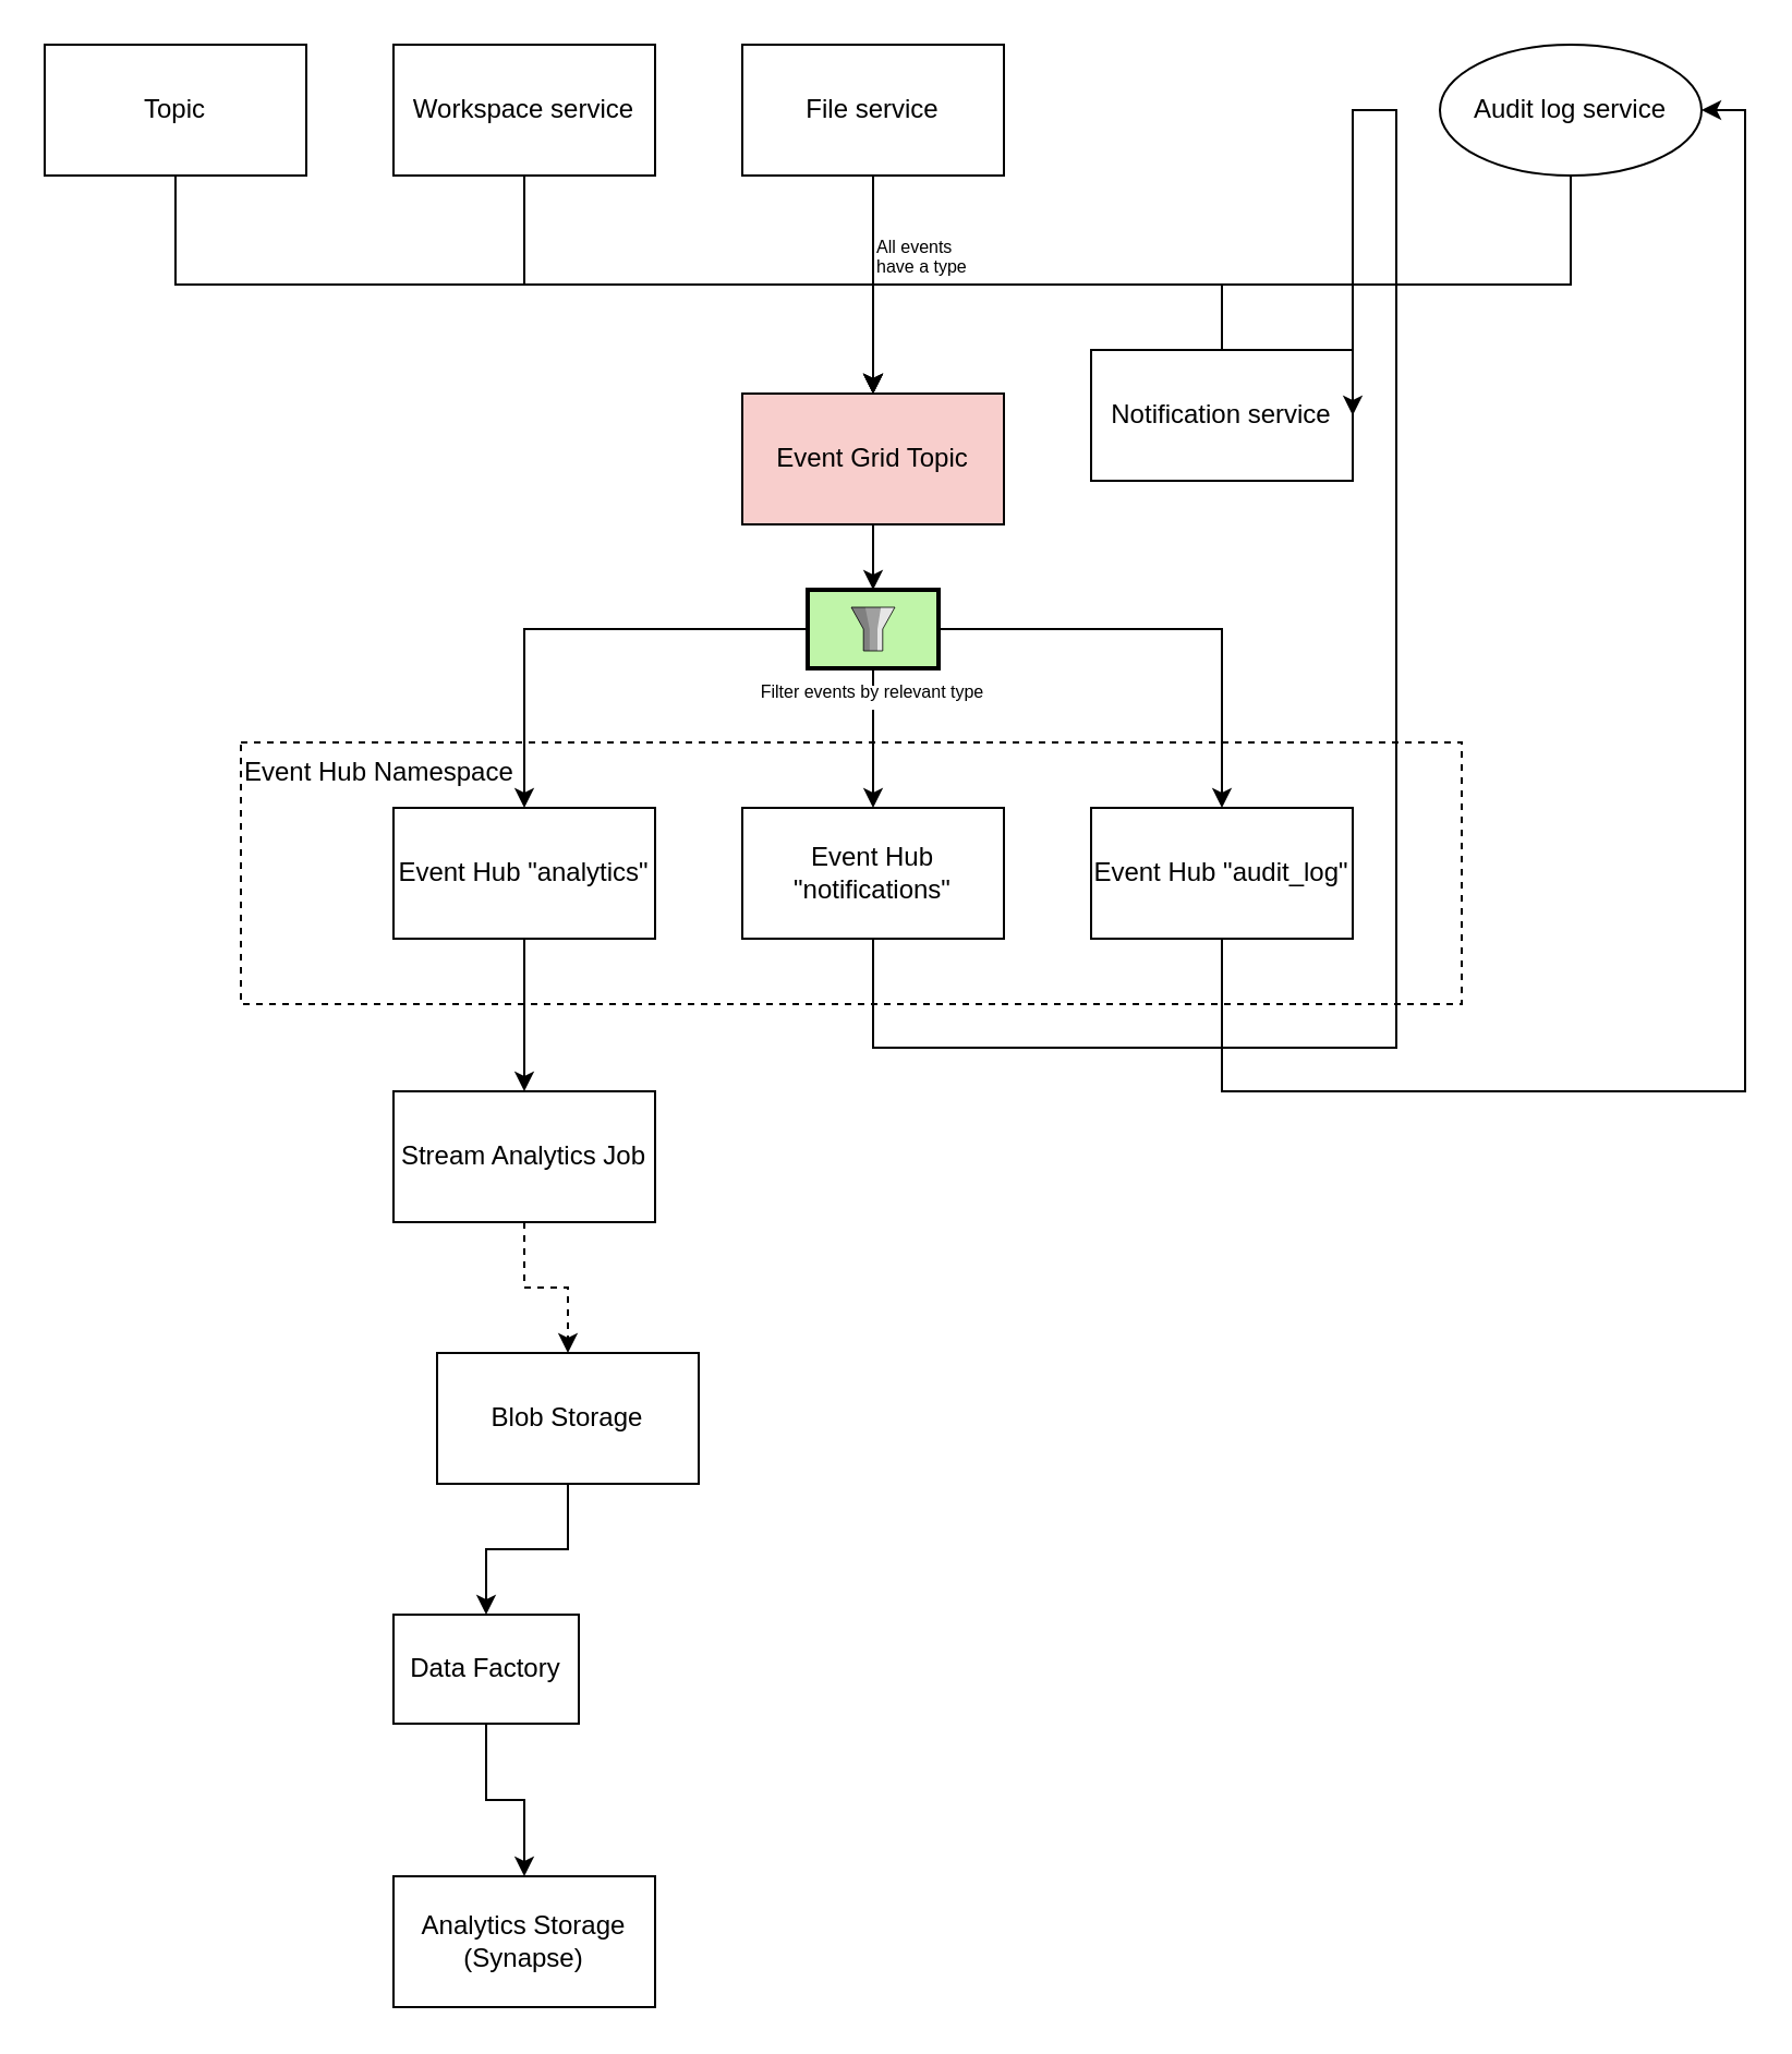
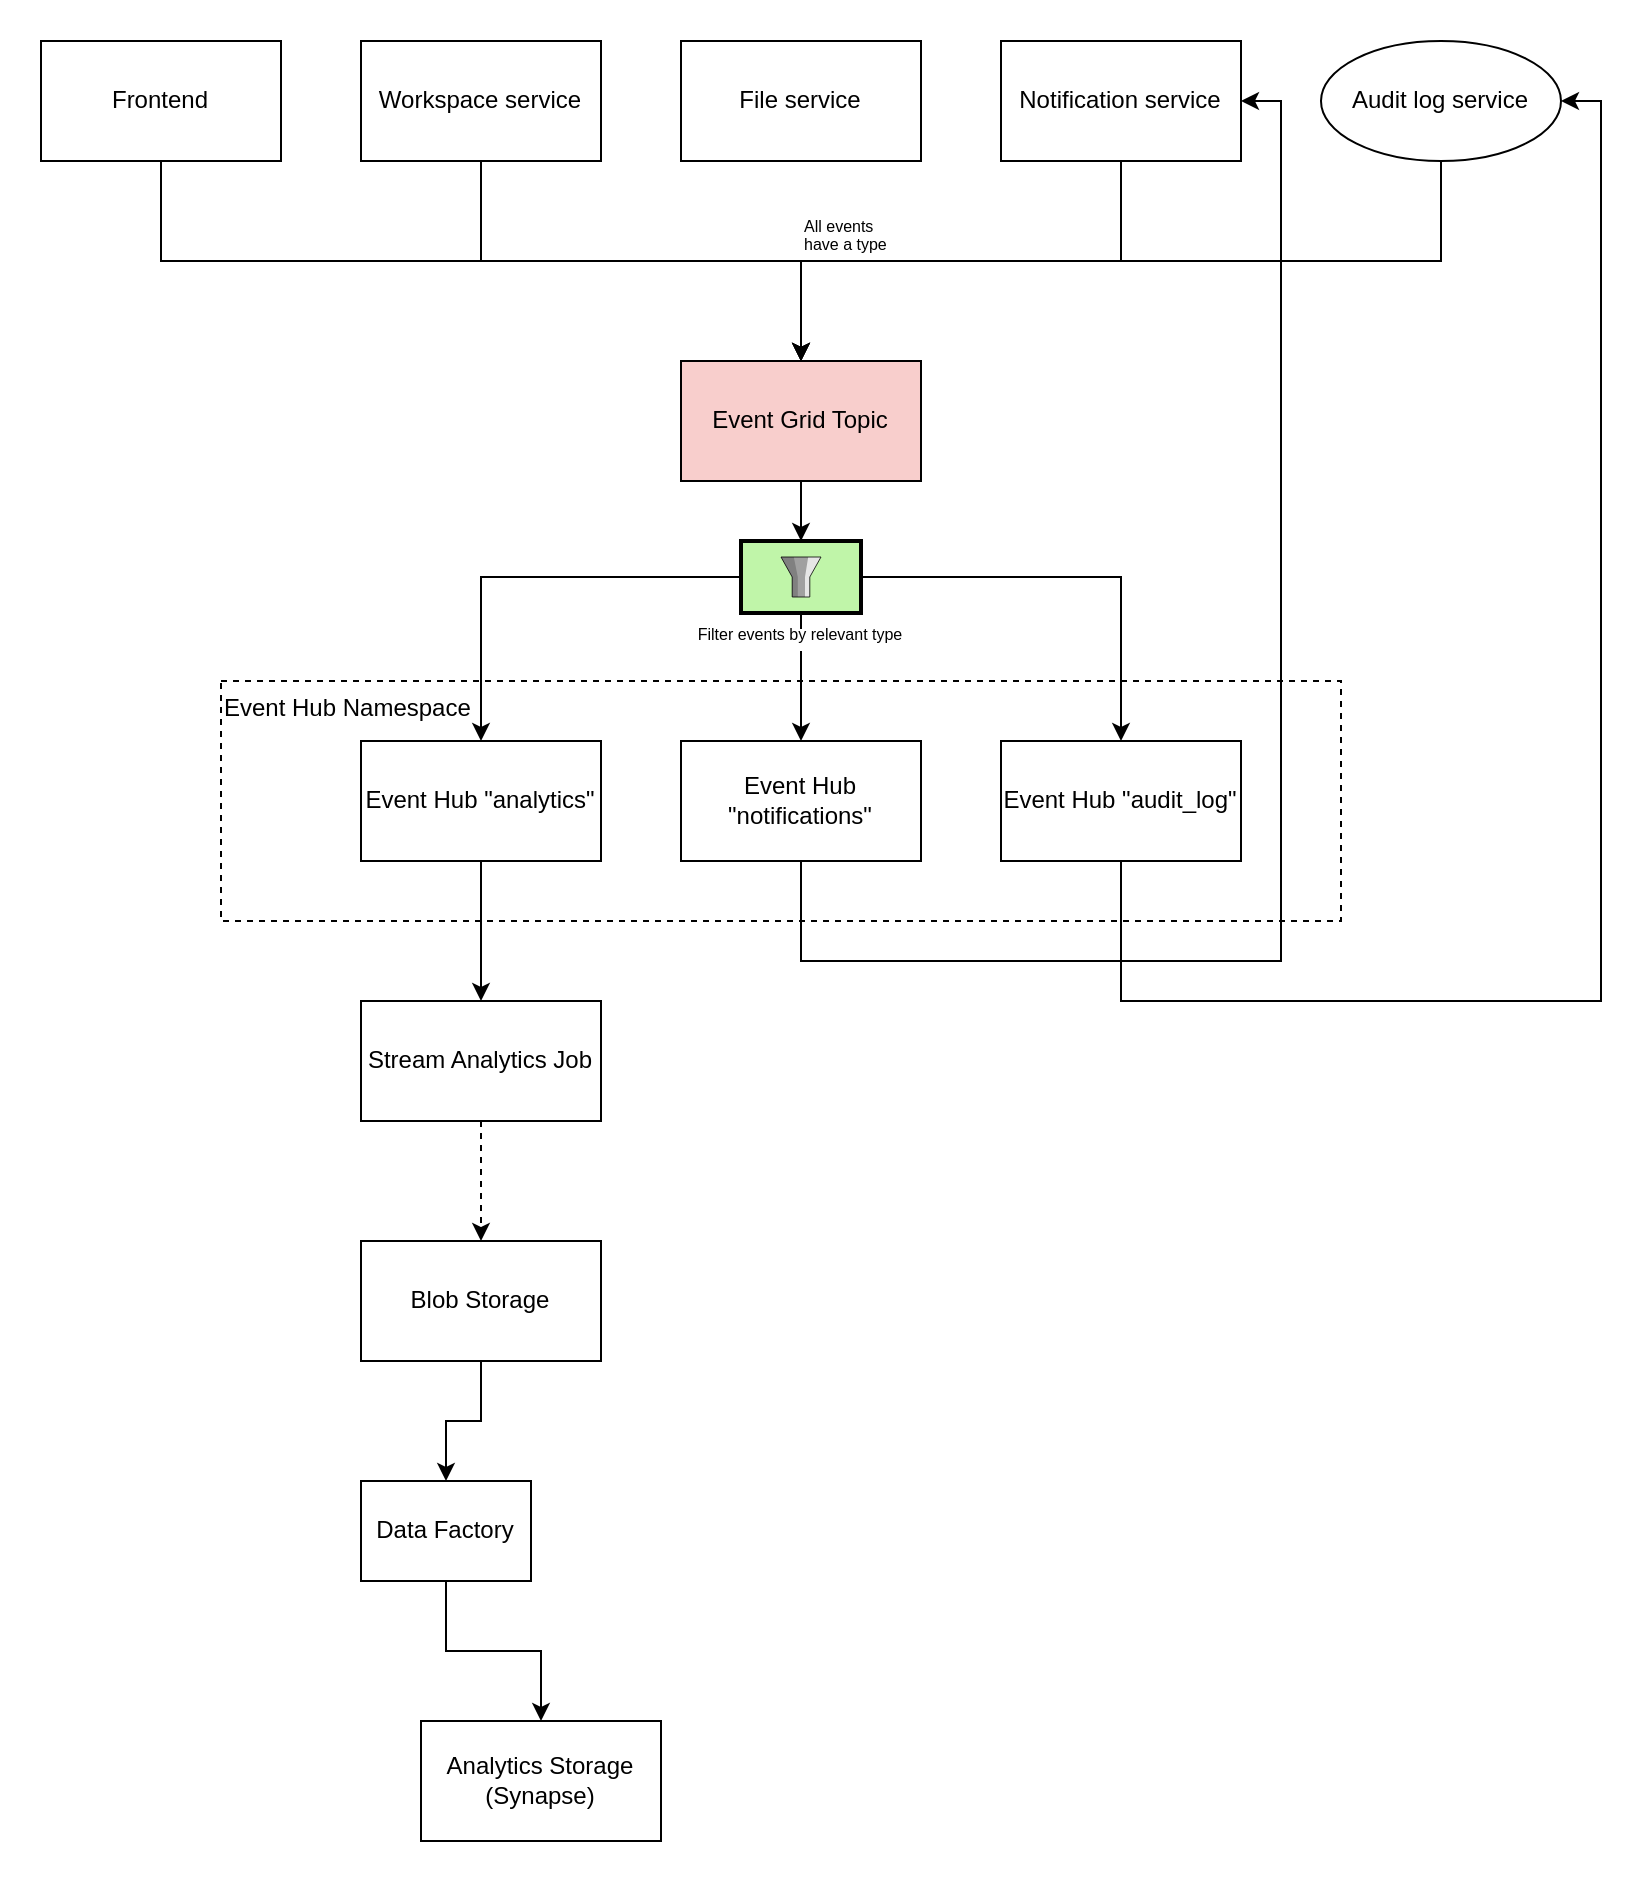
  <mxCell id="0" />
  <mxCell id="1" parent="0" />
  <mxCell id="2" value="&lt;div&gt;Event Hub Namespace&lt;br&gt;&lt;/div&gt;" style="rounded=0;whiteSpace=wrap;html=1;fillColor=none;align=left;verticalAlign=top;spacing=2;dashed=1;" vertex="1" parent="1"><mxGeometry x="110" y="340" width="560" height="120" as="geometry" /></mxCell>
  <mxCell id="3" style="edgeStyle=orthogonalEdgeStyle;rounded=0;orthogonalLoop=1;jettySize=auto;html=1;" edge="1" parent="1" source="4" target="14"><mxGeometry relative="1" as="geometry"><Array as="points"><mxPoint x="80" y="130" /><mxPoint x="400" y="130" /></Array></mxGeometry></mxCell>
- <mxCell id="4" value="Topic" style="rounded=0;whiteSpace=wrap;html=1;" vertex="1" parent="1"><mxGeometry x="20" y="20" width="120" height="60" as="geometry" /></mxCell>
+ <mxCell id="4" value="Frontend" style="rounded=0;whiteSpace=wrap;html=1;" vertex="1" parent="1"><mxGeometry x="20" y="20" width="120" height="60" as="geometry" /></mxCell>
  <mxCell id="5" style="edgeStyle=orthogonalEdgeStyle;rounded=0;orthogonalLoop=1;jettySize=auto;html=1;entryX=0.5;entryY=0;entryDx=0;entryDy=0;" edge="1" parent="1" source="6" target="14"><mxGeometry relative="1" as="geometry"><Array as="points"><mxPoint x="240" y="130" /><mxPoint x="400" y="130" /></Array></mxGeometry></mxCell>
  <mxCell id="6" value="Workspace service" style="rounded=0;whiteSpace=wrap;html=1;" vertex="1" parent="1"><mxGeometry x="180" y="20" width="120" height="60" as="geometry" /></mxCell>
- <mxCell id="7" style="edgeStyle=orthogonalEdgeStyle;rounded=0;orthogonalLoop=1;jettySize=auto;html=1;entryX=0.5;entryY=0;entryDx=0;entryDy=0;" edge="1" parent="1" source="8" target="14"><mxGeometry relative="1" as="geometry" /></mxCell>
  <mxCell id="8" value="File service" style="rounded=0;whiteSpace=wrap;html=1;" vertex="1" parent="1"><mxGeometry x="340" y="20" width="120" height="60" as="geometry" /></mxCell>
  <mxCell id="9" style="edgeStyle=orthogonalEdgeStyle;rounded=0;orthogonalLoop=1;jettySize=auto;html=1;" edge="1" parent="1" source="10" target="14"><mxGeometry relative="1" as="geometry"><Array as="points"><mxPoint x="560" y="130" /><mxPoint x="400" y="130" /></Array></mxGeometry></mxCell>
- <mxCell id="10" value="Notification service" style="rounded=0;whiteSpace=wrap;html=1;" vertex="1" parent="1"><mxGeometry x="500" y="160" width="120" height="60" as="geometry" /></mxCell>
+ <mxCell id="10" value="Notification service" style="rounded=0;whiteSpace=wrap;html=1;" vertex="1" parent="1"><mxGeometry x="500" y="20" width="120" height="60" as="geometry" /></mxCell>
  <mxCell id="11" style="edgeStyle=orthogonalEdgeStyle;rounded=0;orthogonalLoop=1;jettySize=auto;html=1;" edge="1" parent="1" source="12" target="14"><mxGeometry relative="1" as="geometry"><Array as="points"><mxPoint x="720" y="130" /><mxPoint x="400" y="130" /></Array></mxGeometry></mxCell>
  <mxCell id="12" value="Audit log service" style="ellipse;whiteSpace=wrap;html=1;" vertex="1" parent="1"><mxGeometry x="660" y="20" width="120" height="60" as="geometry" /></mxCell>
  <mxCell id="13" style="edgeStyle=orthogonalEdgeStyle;rounded=0;orthogonalLoop=1;jettySize=auto;html=1;" edge="1" parent="1" source="14" target="32"><mxGeometry relative="1" as="geometry" /></mxCell>
  <mxCell id="14" value="Event Grid Topic" style="rounded=0;whiteSpace=wrap;html=1;fillColor=#f8cecc;" vertex="1" parent="1"><mxGeometry x="340" y="180" width="120" height="60" as="geometry" /></mxCell>
  <mxCell id="15" style="edgeStyle=orthogonalEdgeStyle;rounded=0;orthogonalLoop=1;jettySize=auto;html=1;" edge="1" parent="1" source="16" target="22"><mxGeometry relative="1" as="geometry" /></mxCell>
  <mxCell id="16" value="Event Hub &quot;analytics&quot;" style="rounded=0;whiteSpace=wrap;html=1;" vertex="1" parent="1"><mxGeometry x="180" y="370" width="120" height="60" as="geometry" /></mxCell>
  <mxCell id="17" style="edgeStyle=orthogonalEdgeStyle;rounded=0;orthogonalLoop=1;jettySize=auto;html=1;entryX=1;entryY=0.5;entryDx=0;entryDy=0;" edge="1" parent="1" source="18" target="10"><mxGeometry relative="1" as="geometry"><Array as="points"><mxPoint x="400" y="480" /><mxPoint x="640" y="480" /><mxPoint x="640" y="50" /></Array></mxGeometry></mxCell>
  <mxCell id="18" value="Event Hub &quot;notifications&quot;" style="rounded=0;whiteSpace=wrap;html=1;" vertex="1" parent="1"><mxGeometry x="340" y="370" width="120" height="60" as="geometry" /></mxCell>
  <mxCell id="19" style="edgeStyle=orthogonalEdgeStyle;rounded=0;orthogonalLoop=1;jettySize=auto;html=1;entryX=1;entryY=0.5;entryDx=0;entryDy=0;" edge="1" parent="1" source="20" target="12"><mxGeometry relative="1" as="geometry"><Array as="points"><mxPoint x="560" y="500" /><mxPoint x="800" y="500" /><mxPoint x="800" y="50" /></Array></mxGeometry></mxCell>
  <mxCell id="20" value="Event Hub &quot;audit_log&quot;" style="rounded=0;whiteSpace=wrap;html=1;" vertex="1" parent="1"><mxGeometry x="500" y="370" width="120" height="60" as="geometry" /></mxCell>
  <mxCell id="21" style="edgeStyle=orthogonalEdgeStyle;rounded=0;orthogonalLoop=1;jettySize=auto;html=1;dashed=1;" edge="1" parent="1" source="22" target="24"><mxGeometry relative="1" as="geometry" /></mxCell>
  <mxCell id="22" value="Stream Analytics Job" style="rounded=0;whiteSpace=wrap;html=1;" vertex="1" parent="1"><mxGeometry x="180" y="500" width="120" height="60" as="geometry" /></mxCell>
  <mxCell id="23" style="edgeStyle=orthogonalEdgeStyle;rounded=0;orthogonalLoop=1;jettySize=auto;html=1;" edge="1" parent="1" source="24" target="26"><mxGeometry relative="1" as="geometry" /></mxCell>
- <mxCell id="24" value="Blob Storage" style="rounded=0;whiteSpace=wrap;html=1;" vertex="1" parent="1"><mxGeometry x="200" y="620" width="120" height="60" as="geometry" /></mxCell>
+ <mxCell id="24" value="Blob Storage" style="rounded=0;whiteSpace=wrap;html=1;" vertex="1" parent="1"><mxGeometry x="180" y="620" width="120" height="60" as="geometry" /></mxCell>
  <mxCell id="25" style="edgeStyle=orthogonalEdgeStyle;rounded=0;orthogonalLoop=1;jettySize=auto;html=1;" edge="1" parent="1" source="26" target="27"><mxGeometry relative="1" as="geometry" /></mxCell>
  <mxCell id="26" value="Data Factory" style="rounded=0;whiteSpace=wrap;html=1;" vertex="1" parent="1"><mxGeometry x="180" y="740" width="85" height="50" as="geometry" /></mxCell>
- <mxCell id="27" value="Analytics Storage&lt;br&gt;(Synapse)" style="rounded=0;whiteSpace=wrap;html=1;" vertex="1" parent="1"><mxGeometry x="180" y="860" width="120" height="60" as="geometry" /></mxCell>
+ <mxCell id="27" value="Analytics Storage&lt;br&gt;(Synapse)" style="rounded=0;whiteSpace=wrap;html=1;" vertex="1" parent="1"><mxGeometry x="210" y="860" width="120" height="60" as="geometry" /></mxCell>
  <mxCell id="28" value="All events have a type" style="text;html=1;strokeColor=none;fillColor=none;align=left;verticalAlign=bottom;whiteSpace=wrap;rounded=0;dashed=1;fontSize=8;" vertex="1" parent="1"><mxGeometry x="400" y="100" width="50" height="30" as="geometry" /></mxCell>
  <mxCell id="29" style="edgeStyle=orthogonalEdgeStyle;rounded=0;orthogonalLoop=1;jettySize=auto;html=1;" edge="1" parent="1" source="32" target="18"><mxGeometry relative="1" as="geometry" /></mxCell>
  <mxCell id="30" style="edgeStyle=orthogonalEdgeStyle;rounded=0;orthogonalLoop=1;jettySize=auto;html=1;" edge="1" parent="1" source="32" target="16"><mxGeometry relative="1" as="geometry" /></mxCell>
  <mxCell id="31" style="edgeStyle=orthogonalEdgeStyle;rounded=0;orthogonalLoop=1;jettySize=auto;html=1;" edge="1" parent="1" source="32" target="20"><mxGeometry relative="1" as="geometry" /></mxCell>
  <mxCell id="32" value="Filter events by relevant type" style="strokeWidth=2;outlineConnect=0;dashed=0;align=center;fontSize=8;fillColor=#c0f5a9;verticalLabelPosition=bottom;verticalAlign=top;shape=mxgraph.eip.message_filter;aspect=fixed;labelBackgroundColor=#ffffff;" vertex="1" parent="1"><mxGeometry x="370" y="270" width="60" height="36" as="geometry" /></mxCell>
